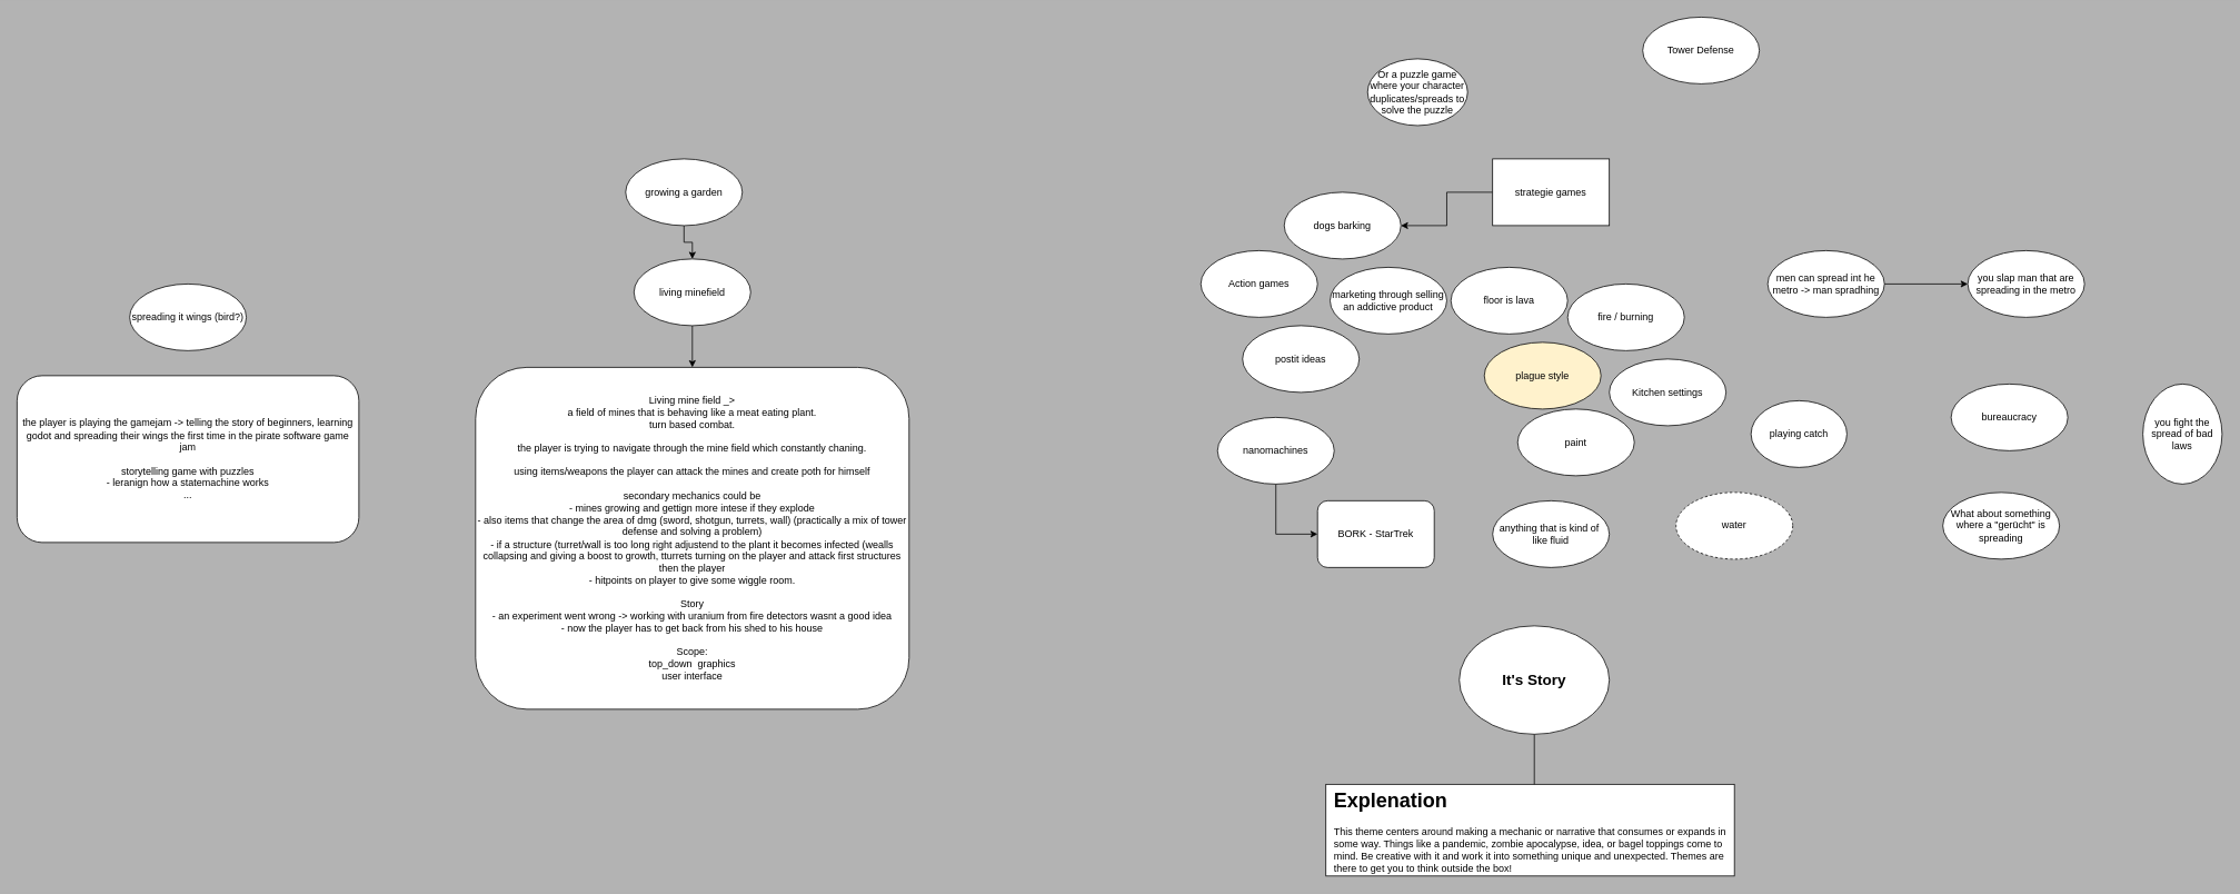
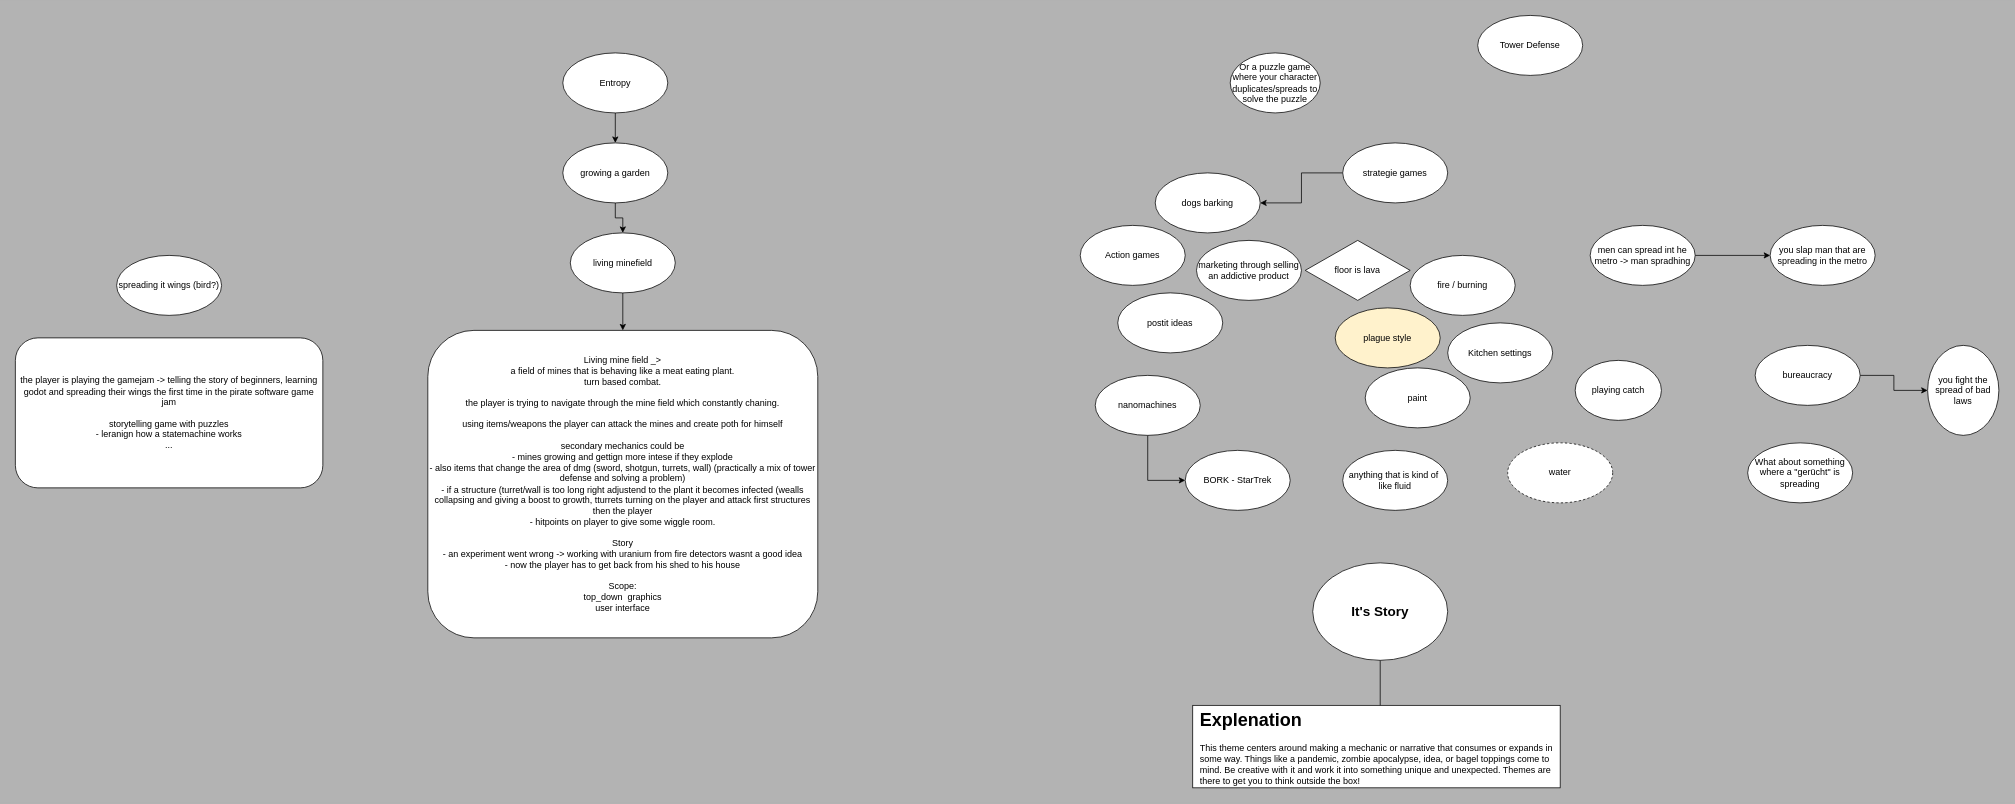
  <mxCell id="0" />
  <mxCell id="1" parent="0" />
  <mxCell id="2" value="" style="rounded=0;whiteSpace=wrap;html=1;" parent="1" vertex="1"><mxGeometry x="1590" y="940" width="490" height="110" as="geometry" /></mxCell>
  <mxCell id="3" style="edgeStyle=orthogonalEdgeStyle;rounded=0;orthogonalLoop=1;jettySize=auto;html=1;entryX=0.5;entryY=0;entryDx=0;entryDy=0;endArrow=none;endFill=0;" parent="1" source="4" target="5" edge="1"><mxGeometry relative="1" as="geometry" /></mxCell>
  <mxCell id="4" value="It's Story" style="ellipse;whiteSpace=wrap;html=1;fontStyle=1;fontSize=18;" parent="1" vertex="1"><mxGeometry x="1750" y="750" width="180" height="130" as="geometry" /></mxCell>
  <mxCell id="5" value="&lt;h1&gt;Explenation&lt;/h1&gt;&lt;p&gt;This theme centers around making a mechanic or narrative that consumes or expands in some way. Things like a pandemic, zombie apocalypse, idea, or bagel toppings come to mind. Be creative with it and work it into something unique and unexpected. Themes are there to get you to think outside the box!&lt;br&gt;&lt;/p&gt;" style="text;html=1;strokeColor=none;fillColor=none;spacing=5;spacingTop=-20;whiteSpace=wrap;overflow=hidden;rounded=0;" parent="1" vertex="1"><mxGeometry x="1595" y="940" width="490" height="110" as="geometry" /></mxCell>
  <mxCell id="6" value="Tower Defense&lt;br&gt;" style="ellipse;whiteSpace=wrap;html=1;" parent="1" vertex="1"><mxGeometry x="1970" y="20" width="140" height="80" as="geometry" /></mxCell>
  <mxCell id="7" value="Kitchen settings" style="ellipse;whiteSpace=wrap;html=1;" parent="1" vertex="1"><mxGeometry x="1930" y="430" width="140" height="80" as="geometry" /></mxCell>
  <mxCell id="8" value="plague style" style="ellipse;whiteSpace=wrap;html=1;fillColor=#fff2cc;" parent="1" vertex="1"><mxGeometry x="1780" y="410" width="140" height="80" as="geometry" /></mxCell>
  <mxCell id="9" value="paint" style="ellipse;whiteSpace=wrap;html=1;" parent="1" vertex="1"><mxGeometry x="1820" y="490" width="140" height="80" as="geometry" /></mxCell>
  <mxCell id="10" value="water" style="ellipse;whiteSpace=wrap;html=1;dashed=1;" parent="1" vertex="1"><mxGeometry x="2010" y="590" width="140" height="80" as="geometry" /></mxCell>
  <mxCell id="11" value="playing catch" style="ellipse;whiteSpace=wrap;html=1;" parent="1" vertex="1"><mxGeometry x="2100" y="480" width="115" height="80" as="geometry" /></mxCell>
  <mxCell id="12" value="fire / burning" style="ellipse;whiteSpace=wrap;html=1;" parent="1" vertex="1"><mxGeometry x="1880" y="340" width="140" height="80" as="geometry" /></mxCell>
- <mxCell id="13" value="floor is lava" style="ellipse;whiteSpace=wrap;html=1;" parent="1" vertex="1"><mxGeometry x="1740" y="320" width="140" height="80" as="geometry" /></mxCell>
+ <mxCell id="13" value="floor is lava" style="rhombus;whiteSpace=wrap;html=1;" parent="1" vertex="1"><mxGeometry x="1740" y="320" width="140" height="80" as="geometry" /></mxCell>
  <mxCell id="14" style="edgeStyle=orthogonalEdgeStyle;rounded=0;orthogonalLoop=1;jettySize=auto;html=1;" parent="1" source="15" target="19" edge="1"><mxGeometry relative="1" as="geometry" /></mxCell>
  <mxCell id="15" value="growing a garden" style="ellipse;whiteSpace=wrap;html=1;" parent="1" vertex="1"><mxGeometry x="750" y="190" width="140" height="80" as="geometry" /></mxCell>
  <mxCell id="16" value="marketing through selling an addictive product" style="ellipse;whiteSpace=wrap;html=1;" parent="1" vertex="1"><mxGeometry x="1595" y="320" width="140" height="80" as="geometry" /></mxCell>
  <mxCell id="17" value="postit ideas" style="ellipse;whiteSpace=wrap;html=1;" parent="1" vertex="1"><mxGeometry x="1490" y="390" width="140" height="80" as="geometry" /></mxCell>
  <mxCell id="18" style="edgeStyle=orthogonalEdgeStyle;rounded=0;orthogonalLoop=1;jettySize=auto;html=1;" parent="1" source="19" target="36" edge="1"><mxGeometry relative="1" as="geometry" /></mxCell>
  <mxCell id="19" value="living minefield" style="ellipse;whiteSpace=wrap;html=1;" parent="1" vertex="1"><mxGeometry x="760" y="310" width="140" height="80" as="geometry" /></mxCell>
  <mxCell id="20" value="dogs barking" style="ellipse;whiteSpace=wrap;html=1;" parent="1" vertex="1"><mxGeometry x="1540" y="230" width="140" height="80" as="geometry" /></mxCell>
  <mxCell id="21" style="edgeStyle=orthogonalEdgeStyle;rounded=0;orthogonalLoop=1;jettySize=auto;html=1;" parent="1" source="22" target="20" edge="1"><mxGeometry relative="1" as="geometry" /></mxCell>
- <mxCell id="22" value="strategie games" style="whiteSpace=wrap;html=1;rounded=0;" parent="1" vertex="1"><mxGeometry x="1790" y="190" width="140" height="80" as="geometry" /></mxCell>
+ <mxCell id="22" value="strategie games" style="ellipse;whiteSpace=wrap;html=1;" parent="1" vertex="1"><mxGeometry x="1790" y="190" width="140" height="80" as="geometry" /></mxCell>
  <mxCell id="23" value="Action games" style="ellipse;whiteSpace=wrap;html=1;" parent="1" vertex="1"><mxGeometry x="1440" y="300" width="140" height="80" as="geometry" /></mxCell>
  <mxCell id="24" value="Or a puzzle game where your character duplicates/spreads to solve the puzzle" style="ellipse;whiteSpace=wrap;html=1;" parent="1" vertex="1"><mxGeometry x="1640" y="70" width="120" height="80" as="geometry" /></mxCell>
  <mxCell id="25" value="anything that is kind of&amp;nbsp; like fluid" style="ellipse;whiteSpace=wrap;html=1;" parent="1" vertex="1"><mxGeometry x="1790" y="600" width="140" height="80" as="geometry" /></mxCell>
  <mxCell id="26" style="edgeStyle=orthogonalEdgeStyle;rounded=0;orthogonalLoop=1;jettySize=auto;html=1;entryX=0;entryY=0.5;entryDx=0;entryDy=0;" parent="1" source="27" target="28" edge="1"><mxGeometry relative="1" as="geometry" /></mxCell>
  <mxCell id="27" value="nanomachines" style="ellipse;whiteSpace=wrap;html=1;" parent="1" vertex="1"><mxGeometry x="1460" y="500" width="140" height="80" as="geometry" /></mxCell>
- <mxCell id="28" value="BORK - StarTrek" style="whiteSpace=wrap;html=1;rounded=1;" parent="1" vertex="1"><mxGeometry x="1580" y="600" width="140" height="80" as="geometry" /></mxCell>
+ <mxCell id="28" value="BORK - StarTrek" style="ellipse;whiteSpace=wrap;html=1;" parent="1" vertex="1"><mxGeometry x="1580" y="600" width="140" height="80" as="geometry" /></mxCell>
  <mxCell id="29" style="edgeStyle=orthogonalEdgeStyle;rounded=0;orthogonalLoop=1;jettySize=auto;html=1;entryX=0;entryY=0.5;entryDx=0;entryDy=0;" parent="1" source="30" target="31" edge="1"><mxGeometry relative="1" as="geometry" /></mxCell>
  <mxCell id="30" value="men can spread int he metro -&amp;gt; man spradhing" style="ellipse;whiteSpace=wrap;html=1;" parent="1" vertex="1"><mxGeometry x="2120" y="300" width="140" height="80" as="geometry" /></mxCell>
  <mxCell id="31" value="you slap man that are spreading in the metro" style="ellipse;whiteSpace=wrap;html=1;" parent="1" vertex="1"><mxGeometry x="2360" y="300" width="140" height="80" as="geometry" /></mxCell>
+ <mxCell id="32" style="edgeStyle=orthogonalEdgeStyle;rounded=0;orthogonalLoop=1;jettySize=auto;html=1;" parent="1" source="33" target="34" edge="1"><mxGeometry relative="1" as="geometry" /></mxCell>
  <mxCell id="33" value="bureaucracy" style="ellipse;whiteSpace=wrap;html=1;" parent="1" vertex="1"><mxGeometry x="2340" y="460" width="140" height="80" as="geometry" /></mxCell>
  <mxCell id="34" value="you fight the spread of bad laws" style="ellipse;whiteSpace=wrap;html=1;" parent="1" vertex="1"><mxGeometry x="2570" y="460" width="95" height="120" as="geometry" /></mxCell>
  <mxCell id="35" value="What about something where a &quot;gerücht&quot; is spreading" style="ellipse;whiteSpace=wrap;html=1;" parent="1" vertex="1"><mxGeometry x="2330" y="590" width="140" height="80" as="geometry" /></mxCell>
  <mxCell id="36" value="Living mine field _&amp;gt;&lt;br&gt;a field of mines that is behaving like a meat eating plant.&lt;br&gt;turn based combat.&lt;br&gt;&lt;br&gt;the player is trying to navigate through the mine field which constantly chaning.&lt;br&gt;&lt;br&gt;using items/weapons the player can attack the mines and create poth for himself&lt;br&gt;&lt;br&gt;secondary mechanics could be&lt;br&gt;- mines growing and gettign more intese if they explode&lt;br&gt;- also items that change the area of dmg (sword, shotgun, turrets, wall) (practically a mix of tower defense and solving a problem)&lt;br&gt;- if a structure (turret/wall is too long right adjustend to the plant it becomes infected (wealls collapsing and giving a boost to growth, tturrets turning on the player and attack first structures then the player&lt;br&gt;- hitpoints on player to give some wiggle room.&lt;br&gt;&lt;br&gt;Story&lt;br&gt;- an experiment went wrong -&amp;gt; working with uranium from fire detectors wasnt a good idea&lt;br&gt;- now the player has to get back from his shed to his house&lt;br&gt;&lt;br&gt;Scope:&lt;br&gt;top_down&amp;nbsp; graphics&lt;br&gt;user interface" style="rounded=1;whiteSpace=wrap;html=1;" parent="1" vertex="1"><mxGeometry x="570" y="440" width="520" height="410" as="geometry" /></mxCell>
+ <mxCell id="37" style="edgeStyle=orthogonalEdgeStyle;rounded=0;orthogonalLoop=1;jettySize=auto;html=1;entryX=0.5;entryY=0;entryDx=0;entryDy=0;" parent="1" source="38" target="15" edge="1"><mxGeometry relative="1" as="geometry" /></mxCell>
+ <mxCell id="38" value="Entropy" style="ellipse;whiteSpace=wrap;html=1;" parent="1" vertex="1"><mxGeometry x="750" y="70" width="140" height="80" as="geometry" /></mxCell>
  <mxCell id="39" value="spreading it wings (bird?)" style="ellipse;whiteSpace=wrap;html=1;" parent="1" vertex="1"><mxGeometry x="155" y="340" width="140" height="80" as="geometry" /></mxCell>
  <mxCell id="40" value="the player is playing the gamejam -&amp;gt; telling the story of beginners, learning godot and spreading their wings the first time in the pirate software game jam&lt;br&gt;&lt;br&gt;storytelling game with puzzles&lt;br&gt;- leranign how a statemachine works&lt;br&gt;..." style="rounded=1;whiteSpace=wrap;html=1;" parent="1" vertex="1"><mxGeometry x="20" y="450" width="410" height="200" as="geometry" /></mxCell>
